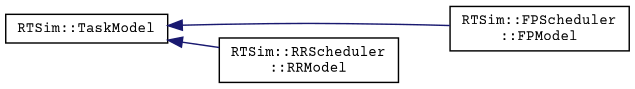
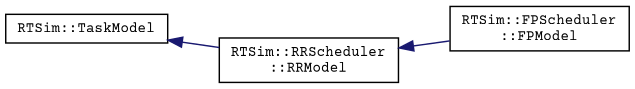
  digraph {
    fontname="Courier Prime"
    rankdir=LR
    node [color=black fillcolor=white fontname="Courier Prime" fontsize=10 shape=record style=filled]
    edge [color=midnightblue dir=back fontname="Courier Prime" fontsize=10 labelfontname=Helvetica labelfontsize=10 style=solid]
    n1 [height=0.2 label="RTSim::TaskModel" width=0.4]
    n2 [height=0.2 label="RTSim::FPScheduler\l::FPModel" width=0.4]
    n3 [height=0.2 label="RTSim::RRScheduler\l::RRModel" width=0.4]
-   n1 -> n2
+   n3 -> n2
    n1 -> n3
  }
